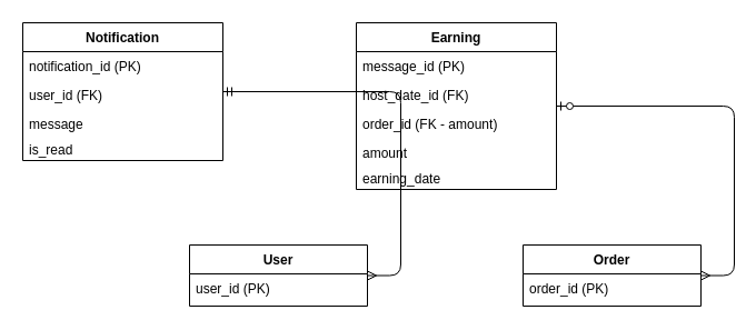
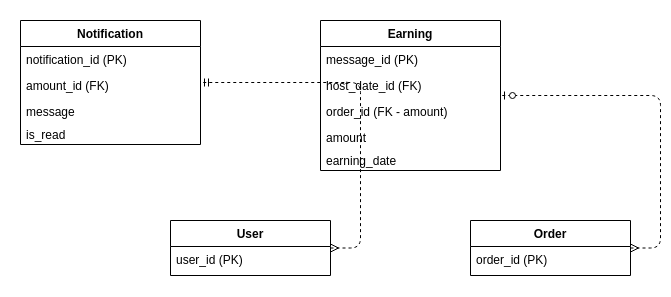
  <mxCell id="0" />
  <mxCell id="1" parent="0" />
  <mxCell id="2" value="Notification" style="swimlane;fontStyle=1;align=center;verticalAlign=top;childLayout=stackLayout;horizontal=1;startSize=26;horizontalStack=0;resizeParent=1;resizeParentMax=0;resizeLast=0;collapsible=0;marginBottom=0;" parent="1" vertex="1"><mxGeometry x="20" y="20" width="180" height="124" as="geometry" /></mxCell>
  <mxCell id="3" value="notification_id (PK)" style="text;align=left;verticalAlign=middle;spacingLeft=4;spacingRight=4;overflow=hidden;portConstraint=eastwest;rotatable=0;" parent="2" vertex="1"><mxGeometry y="26" width="180" height="26" as="geometry" /></mxCell>
- <mxCell id="4" value="user_id (FK)" style="text;align=left;verticalAlign=middle;spacingLeft=4;spacingRight=4;overflow=hidden;portConstraint=eastwest;rotatable=0;" parent="2" vertex="1"><mxGeometry y="52" width="180" height="26" as="geometry" /></mxCell>
+ <mxCell id="4" value="amount_id (FK)" style="text;align=left;verticalAlign=middle;spacingLeft=4;spacingRight=4;overflow=hidden;portConstraint=eastwest;rotatable=0;" parent="2" vertex="1"><mxGeometry y="52" width="180" height="26" as="geometry" /></mxCell>
  <mxCell id="5" value="message" style="text;align=left;verticalAlign=middle;spacingLeft=4;spacingRight=4;overflow=hidden;portConstraint=eastwest;rotatable=0;" parent="2" vertex="1"><mxGeometry y="78" width="180" height="26" as="geometry" /></mxCell>
  <mxCell id="6" value="is_read" style="text;align=left;verticalAlign=middle;spacingLeft=4;spacingRight=4;overflow=hidden;portConstraint=eastwest;rotatable=0;" parent="2" vertex="1"><mxGeometry y="104" width="180" height="20" as="geometry" /></mxCell>
  <mxCell id="7" value="Earning" style="swimlane;fontStyle=1;align=center;verticalAlign=top;childLayout=stackLayout;horizontal=1;startSize=26;horizontalStack=0;resizeParent=1;resizeParentMax=0;resizeLast=0;collapsible=0;marginBottom=0;" parent="1" vertex="1"><mxGeometry x="320" y="20" width="180" height="150" as="geometry" /></mxCell>
  <mxCell id="8" value="message_id (PK)" style="text;align=left;verticalAlign=middle;spacingLeft=4;spacingRight=4;overflow=hidden;portConstraint=eastwest;rotatable=0;" parent="7" vertex="1"><mxGeometry y="26" width="180" height="26" as="geometry" /></mxCell>
  <mxCell id="9" value="host_date_id (FK)" style="text;align=left;verticalAlign=middle;spacingLeft=4;spacingRight=4;overflow=hidden;portConstraint=eastwest;rotatable=0;" parent="7" vertex="1"><mxGeometry y="52" width="180" height="26" as="geometry" /></mxCell>
  <mxCell id="10" value="order_id (FK - amount)" style="text;align=left;verticalAlign=middle;spacingLeft=4;spacingRight=4;overflow=hidden;portConstraint=eastwest;rotatable=0;" parent="7" vertex="1"><mxGeometry y="78" width="180" height="26" as="geometry" /></mxCell>
  <mxCell id="11" value="amount" style="text;align=left;verticalAlign=middle;spacingLeft=4;spacingRight=4;overflow=hidden;portConstraint=eastwest;rotatable=0;" parent="7" vertex="1"><mxGeometry y="104" width="180" height="26" as="geometry" /></mxCell>
  <mxCell id="12" value="earning_date" style="text;align=left;verticalAlign=middle;spacingLeft=4;spacingRight=4;overflow=hidden;portConstraint=eastwest;rotatable=0;" parent="7" vertex="1"><mxGeometry y="130" width="180" height="20" as="geometry" /></mxCell>
  <mxCell id="13" value="User" style="swimlane;fontStyle=1;align=center;verticalAlign=top;childLayout=stackLayout;horizontal=1;startSize=26;horizontalStack=0;resizeParent=1;resizeParentMax=0;resizeLast=0;collapsible=0;marginBottom=0;" parent="1" vertex="1"><mxGeometry x="170" y="220" width="160" height="55" as="geometry" /></mxCell>
  <mxCell id="14" value="user_id (PK)" style="text;align=left;verticalAlign=middle;spacingLeft=4;spacingRight=4;overflow=hidden;portConstraint=eastwest;rotatable=0;" parent="13" vertex="1"><mxGeometry y="26" width="160" height="26" as="geometry" /></mxCell>
  <mxCell id="15" value="Order" style="swimlane;fontStyle=1;align=center;verticalAlign=top;childLayout=stackLayout;horizontal=1;startSize=26;horizontalStack=0;resizeParent=1;resizeParentMax=0;resizeLast=0;collapsible=0;marginBottom=0;" parent="1" vertex="1"><mxGeometry x="470" y="220" width="160" height="55" as="geometry" /></mxCell>
  <mxCell id="16" value="order_id (PK)" style="text;align=left;verticalAlign=middle;spacingLeft=4;spacingRight=4;overflow=hidden;portConstraint=eastwest;rotatable=0;" parent="15" vertex="1"><mxGeometry y="26" width="160" height="26" as="geometry" /></mxCell>
- <mxCell id="17" value="" style="edgeStyle=entityRelationEdgeStyle;endArrow=ERmandOne;startArrow=ERmany;endFill=0;startFill=1;" parent="1" source="13" target="2" edge="1"><mxGeometry width="100" height="100" relative="1" as="geometry"><mxPoint x="170" y="130" as="sourcePoint" /><mxPoint x="200" y="75" as="targetPoint" /><Array as="points"><mxPoint x="170" y="75" /></Array></mxGeometry></mxCell>
- <mxCell id="18" value="" style="edgeStyle=entityRelationEdgeStyle;endArrow=ERzeroToOne;startArrow=ERmany;endFill=1;startFill=1;" parent="1" source="15" target="7" edge="1"><mxGeometry width="100" height="100" relative="1" as="geometry"><mxPoint x="470" y="130" as="sourcePoint" /><mxPoint x="500" y="75" as="targetPoint" /><Array as="points"><mxPoint x="470" y="75" /></Array></mxGeometry></mxCell>
+ <mxCell id="17" value="" style="edgeStyle=entityRelationEdgeStyle;endArrow=ERmandOne;startArrow=ERmany;endFill=0;startFill=1;dashed=1;" parent="1" source="13" target="2" edge="1"><mxGeometry width="100" height="100" relative="1" as="geometry"><mxPoint x="170" y="130" as="sourcePoint" /><mxPoint x="200" y="75" as="targetPoint" /><Array as="points"><mxPoint x="170" y="75" /></Array></mxGeometry></mxCell>
+ <mxCell id="18" value="" style="edgeStyle=entityRelationEdgeStyle;endArrow=ERzeroToOne;startArrow=ERmany;endFill=1;startFill=1;dashed=1;" parent="1" source="15" target="7" edge="1"><mxGeometry width="100" height="100" relative="1" as="geometry"><mxPoint x="470" y="130" as="sourcePoint" /><mxPoint x="500" y="75" as="targetPoint" /><Array as="points"><mxPoint x="470" y="75" /></Array></mxGeometry></mxCell>
